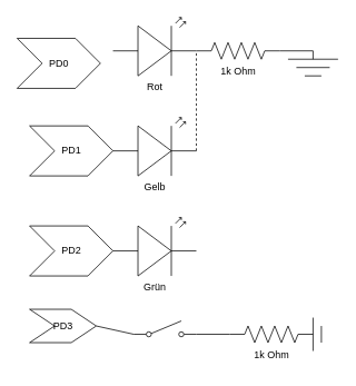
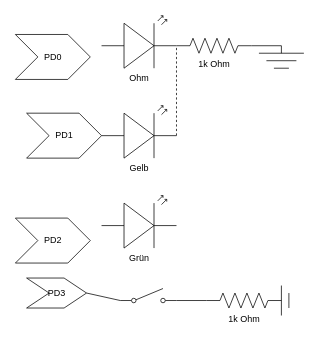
  <mxCell id="0" />
  <mxCell id="1" parent="0" />
  <mxCell id="2" value="PD0" style="html=1;shadow=0;dashed=0;align=center;verticalAlign=middle;shape=mxgraph.arrows2.arrow;dy=0;dx=30;notch=30;" parent="1" vertex="1"><mxGeometry x="20" y="45" width="100" height="60" as="geometry" /></mxCell>
- <mxCell id="3" value="&lt;div&gt;PD2&lt;/div&gt;" style="html=1;shadow=0;dashed=0;align=center;verticalAlign=middle;shape=mxgraph.arrows2.arrow;dy=0;dx=30;notch=30;" parent="1" vertex="1"><mxGeometry x="35" y="270" width="100" height="60" as="geometry" /></mxCell>
+ <mxCell id="3" value="&lt;div&gt;PD2&lt;/div&gt;" style="html=1;shadow=0;dashed=0;align=center;verticalAlign=middle;shape=mxgraph.arrows2.arrow;dy=0;dx=30;notch=30;" parent="1" vertex="1"><mxGeometry x="20" y="290" width="100" height="60" as="geometry" /></mxCell>
  <mxCell id="4" value="&lt;div&gt;PD1&lt;/div&gt;" style="html=1;shadow=0;dashed=0;align=center;verticalAlign=middle;shape=mxgraph.arrows2.arrow;dy=0;dx=30;notch=30;" parent="1" vertex="1"><mxGeometry x="35" y="150" width="100" height="60" as="geometry" /></mxCell>
- <mxCell id="5" value="Rot" style="verticalLabelPosition=bottom;shadow=0;dashed=0;align=center;html=1;verticalAlign=top;shape=mxgraph.electrical.opto_electronics.led_2;pointerEvents=1;" parent="1" vertex="1"><mxGeometry x="135" y="20" width="100" height="70" as="geometry" /></mxCell>
+ <mxCell id="5" value="Ohm" style="verticalLabelPosition=bottom;shadow=0;dashed=0;align=center;html=1;verticalAlign=top;shape=mxgraph.electrical.opto_electronics.led_2;pointerEvents=1;" parent="1" vertex="1"><mxGeometry x="135" y="20" width="100" height="70" as="geometry" /></mxCell>
  <mxCell id="6" value="Gelb" style="verticalLabelPosition=bottom;shadow=0;dashed=0;align=center;html=1;verticalAlign=top;shape=mxgraph.electrical.opto_electronics.led_2;pointerEvents=1;" parent="1" vertex="1"><mxGeometry x="135" y="140" width="100" height="70" as="geometry" /></mxCell>
  <mxCell id="7" value="Grün" style="verticalLabelPosition=bottom;shadow=0;dashed=0;align=center;html=1;verticalAlign=top;shape=mxgraph.electrical.opto_electronics.led_2;pointerEvents=1;" parent="1" vertex="1"><mxGeometry x="135" y="260" width="100" height="70" as="geometry" /></mxCell>
  <mxCell id="8" value="" style="pointerEvents=1;verticalLabelPosition=bottom;shadow=0;dashed=0;align=center;html=1;verticalAlign=top;shape=mxgraph.electrical.resistors.resistor_2;" parent="1" vertex="1"><mxGeometry x="235" y="50" width="100" height="20" as="geometry" /></mxCell>
  <mxCell id="9" value="" style="endArrow=none;html=1;rounded=0;exitX=1;exitY=0.57;exitDx=0;exitDy=0;exitPerimeter=0;entryX=1;entryY=0.57;entryDx=0;entryDy=0;entryPerimeter=0;dashed=1;" parent="1" source="6" target="5" edge="1"><mxGeometry width="50" height="50" relative="1" as="geometry"><mxPoint x="205" y="180" as="sourcePoint" /><mxPoint x="255" y="130" as="targetPoint" /></mxGeometry></mxCell>
  <mxCell id="10" value="" style="endArrow=none;html=1;rounded=0;exitX=1;exitY=0.5;exitDx=0;exitDy=0;exitPerimeter=0;" parent="1" source="8" edge="1"><mxGeometry width="50" height="50" relative="1" as="geometry"><mxPoint x="205" y="180" as="sourcePoint" /><mxPoint x="375" y="60" as="targetPoint" /></mxGeometry></mxCell>
  <mxCell id="11" value="" style="endArrow=none;html=1;rounded=0;" parent="1" edge="1"><mxGeometry width="50" height="50" relative="1" as="geometry"><mxPoint x="345" y="70" as="sourcePoint" /><mxPoint x="405" y="70" as="targetPoint" /></mxGeometry></mxCell>
  <mxCell id="12" value="" style="endArrow=none;html=1;rounded=0;" parent="1" edge="1"><mxGeometry width="50" height="50" relative="1" as="geometry"><mxPoint x="395" y="80" as="sourcePoint" /><mxPoint x="355" y="80" as="targetPoint" /></mxGeometry></mxCell>
  <mxCell id="13" value="" style="endArrow=none;html=1;rounded=0;" parent="1" edge="1"><mxGeometry width="50" height="50" relative="1" as="geometry"><mxPoint x="365" y="90" as="sourcePoint" /><mxPoint x="365" y="90" as="targetPoint" /></mxGeometry></mxCell>
  <mxCell id="14" value="" style="endArrow=none;html=1;rounded=0;" parent="1" edge="1"><mxGeometry width="50" height="50" relative="1" as="geometry"><mxPoint x="385" y="90" as="sourcePoint" /><mxPoint x="365" y="90" as="targetPoint" /></mxGeometry></mxCell>
  <mxCell id="15" value="" style="endArrow=none;html=1;rounded=0;" parent="1" edge="1"><mxGeometry width="50" height="50" relative="1" as="geometry"><mxPoint x="375" y="70" as="sourcePoint" /><mxPoint x="375" y="60" as="targetPoint" /></mxGeometry></mxCell>
  <mxCell id="16" value="1k Ohm" style="text;html=1;align=center;verticalAlign=middle;resizable=0;points=[];autosize=1;strokeColor=none;fillColor=none;" parent="1" vertex="1"><mxGeometry x="250" y="70" width="70" height="30" as="geometry" /></mxCell>
  <mxCell id="17" value="" style="html=1;shape=mxgraph.electrical.electro-mechanical.singleSwitch;aspect=fixed;elSwitchState=off;" vertex="1" parent="1"><mxGeometry x="160" y="384" width="75" height="20" as="geometry" /></mxCell>
  <mxCell id="18" value="" style="endArrow=none;html=1;rounded=0;entryX=0;entryY=0.8;entryDx=0;entryDy=0;exitX=1;exitY=0.5;exitDx=0;exitDy=0;exitPerimeter=0;" edge="1" parent="1" source="19" target="17"><mxGeometry width="50" height="50" relative="1" as="geometry"><mxPoint x="95" y="446" as="sourcePoint" /><mxPoint x="415" y="210" as="targetPoint" /></mxGeometry></mxCell>
  <mxCell id="19" value="&lt;div&gt;PD3&lt;/div&gt;" style="html=1;shadow=0;dashed=0;align=center;verticalAlign=middle;shape=mxgraph.arrows2.arrow;dy=0;dx=30;notch=30;" vertex="1" parent="1"><mxGeometry x="35" y="370" width="80" height="40" as="geometry" /></mxCell>
  <mxCell id="20" value="" style="endArrow=none;html=1;rounded=0;exitX=1;exitY=0.8;exitDx=0;exitDy=0;" edge="1" parent="1" source="17"><mxGeometry width="50" height="50" relative="1" as="geometry"><mxPoint x="245" y="260" as="sourcePoint" /><mxPoint x="275" y="400" as="targetPoint" /></mxGeometry></mxCell>
  <mxCell id="21" value="" style="pointerEvents=1;verticalLabelPosition=bottom;shadow=0;dashed=0;align=center;html=1;verticalAlign=top;shape=mxgraph.electrical.resistors.resistor_2;" vertex="1" parent="1"><mxGeometry x="275" y="390" width="100" height="20" as="geometry" /></mxCell>
  <mxCell id="22" value="1k Ohm" style="text;html=1;align=center;verticalAlign=middle;resizable=0;points=[];autosize=1;strokeColor=none;fillColor=none;" vertex="1" parent="1"><mxGeometry x="290" y="410" width="70" height="30" as="geometry" /></mxCell>
  <mxCell id="23" value="" style="endArrow=none;html=1;rounded=0;" edge="1" parent="1"><mxGeometry width="50" height="50" relative="1" as="geometry"><mxPoint x="375" y="420" as="sourcePoint" /><mxPoint x="375" y="380" as="targetPoint" /></mxGeometry></mxCell>
  <mxCell id="24" value="" style="endArrow=none;html=1;rounded=0;" edge="1" parent="1"><mxGeometry width="50" height="50" relative="1" as="geometry"><mxPoint x="385" y="410" as="sourcePoint" /><mxPoint x="385" y="390" as="targetPoint" /></mxGeometry></mxCell>
